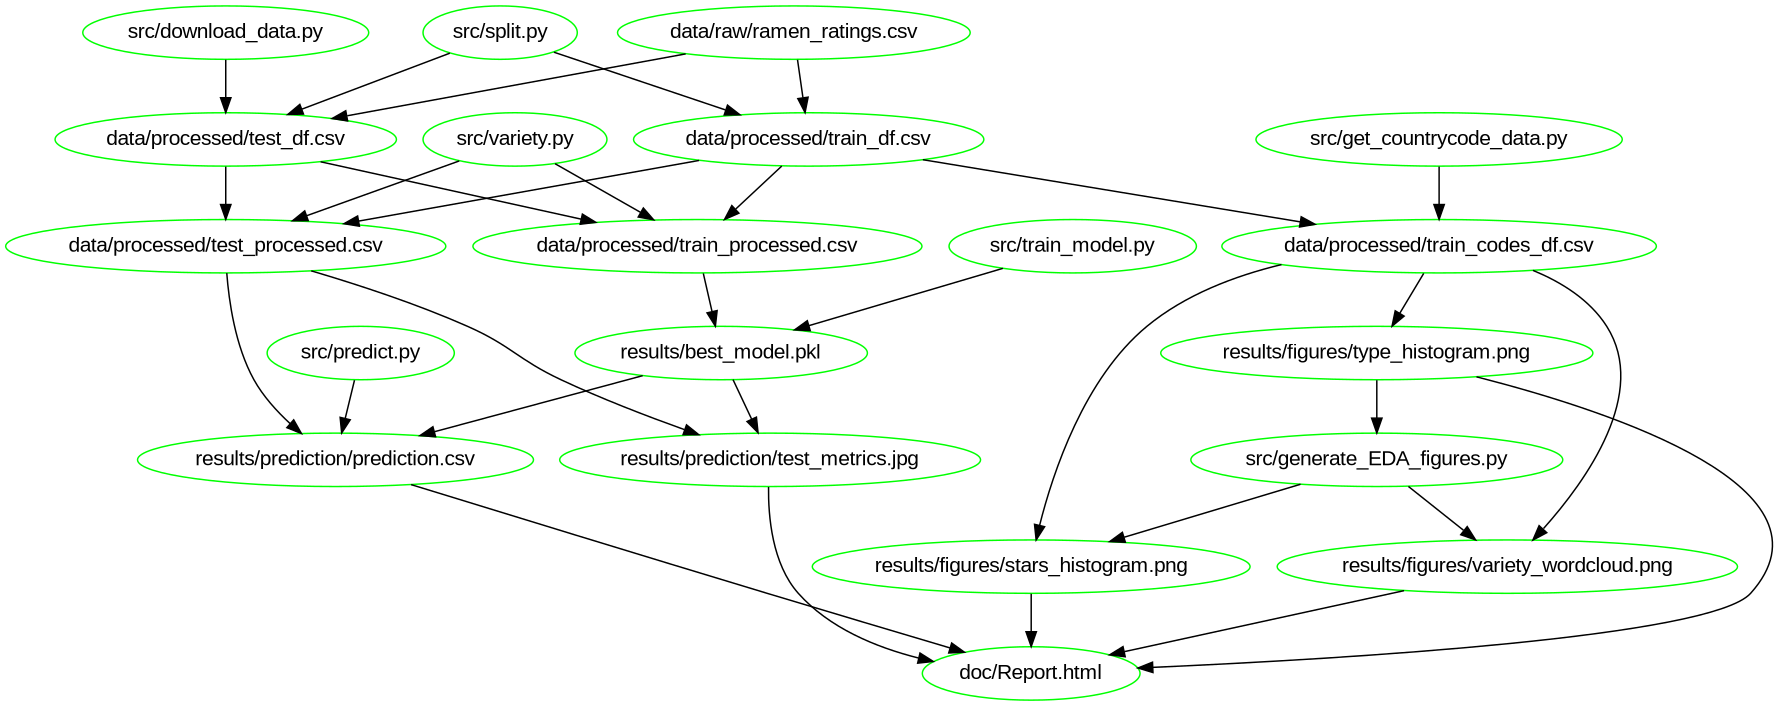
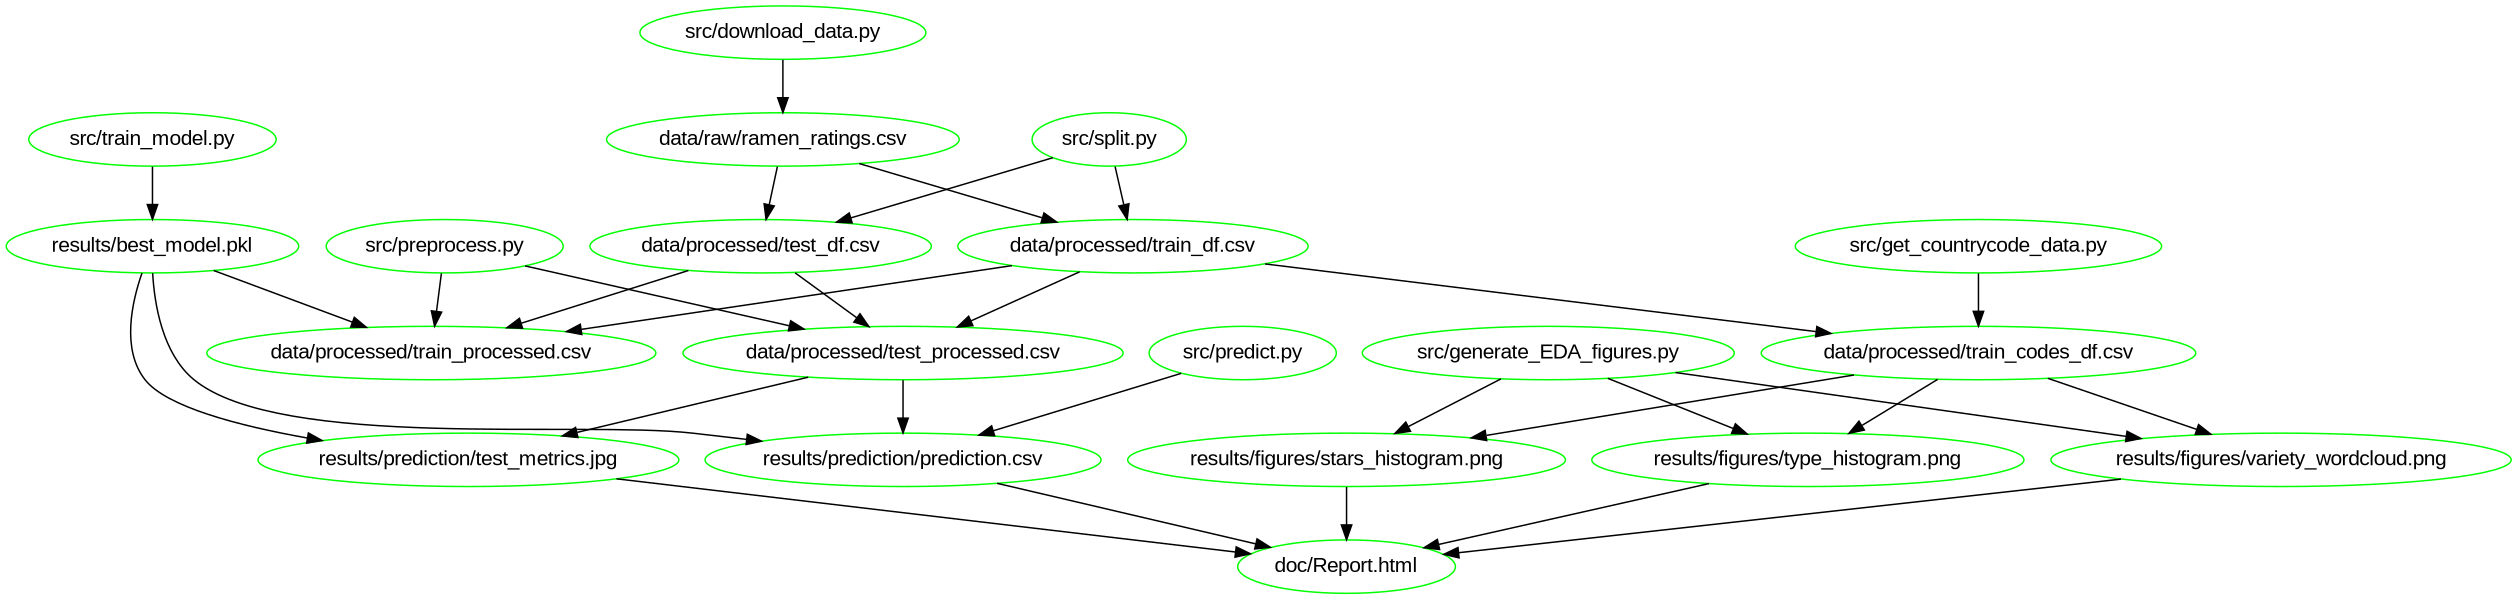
  digraph {
    fontname="Liberation Sans"
    node [color=green fontname="Liberation Sans"]
    edge [fontname="Liberation Sans"]
    n1 [label="data/processed/test_df.csv"]
    n2 [label="data/processed/test_processed.csv"]
    n3 [label="data/processed/train_processed.csv"]
    n4 [label="results/prediction/prediction.csv"]
    n5 [label="results/prediction/test_metrics.jpg"]
    n6 [label="results/best_model.pkl"]
    n7 [label="doc/Report.html"]
    n8 [label="data/processed/train_codes_df.csv"]
    n9 [label="results/figures/stars_histogram.png"]
    n10 [label="results/figures/type_histogram.png"]
    n11 [label="results/figures/variety_wordcloud.png"]
    n12 [label="data/processed/train_df.csv"]
    n13 [label="data/raw/ramen_ratings.csv"]
    n14 [label="src/download_data.py"]
    n15 [label="src/generate_EDA_figures.py"]
    n16 [label="src/get_countrycode_data.py"]
    n17 [label="src/predict.py"]
-   n18 [label="src/variety.py"]
+   n18 [label="src/preprocess.py"]
    n19 [label="src/split.py"]
    n20 [label="src/train_model.py"]
    n1 -> n2
    n1 -> n3
    n2 -> n4
    n2 -> n5
-   n3 -> n6
+   n6 -> n3
    n4 -> n7
    n5 -> n7
    n6 -> n4
    n6 -> n5
    n8 -> n9
    n8 -> n10
    n8 -> n11
    n9 -> n7
    n10 -> n7
    n11 -> n7
    n12 -> n2
    n12 -> n3
    n12 -> n8
    n13 -> n1
    n13 -> n12
-   n14 -> n1
+   n14 -> n13
    n15 -> n9
-   n10 -> n15
+   n15 -> n10
    n15 -> n11
    n16 -> n8
    n17 -> n4
    n18 -> n2
    n18 -> n3
    n19 -> n1
    n19 -> n12
    n20 -> n6
  }
